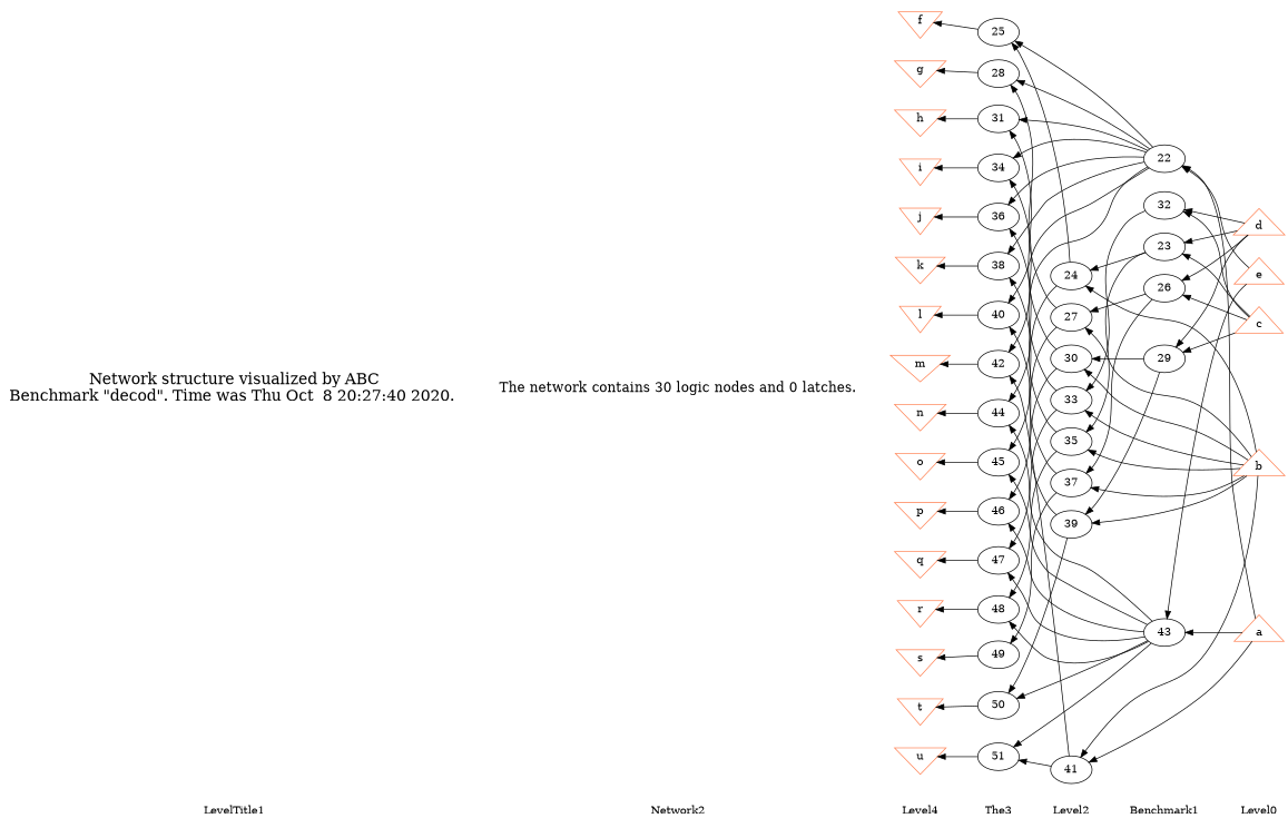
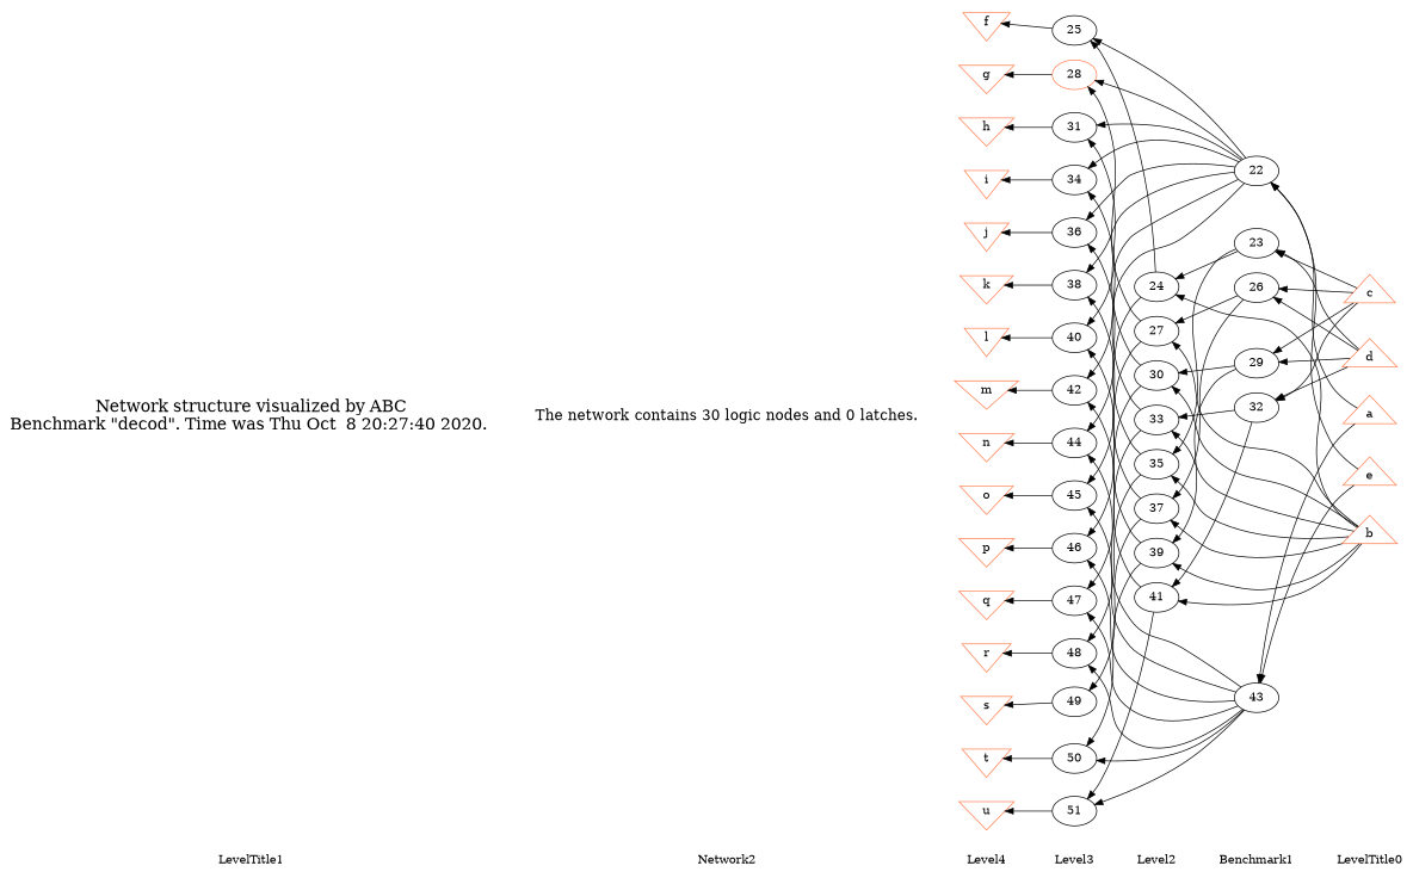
  digraph {
    rankdir=LR
    node [shape=ellipse]
    edge [dir=back style=solid]
    LevelTitle1 [shape=plaintext]
    n2 [label=Network2 shape=plaintext]
    Level4 [shape=plaintext]
-   Level3 [shape=plaintext label=The3]
+   Level3 [shape=plaintext]
    Level2 [shape=plaintext]
    n6 [label=Benchmark1 shape=plaintext]
-   Level0 [shape=plaintext]
+   Level0 [shape=plaintext label=LevelTitle0]
    n8 [fontname="Times-Roman" fontsize=20 label="Network structure visualized by ABC\nBenchmark \"decod\". Time was Thu Oct  8 20:27:40 2020. " shape=plaintext]
    n9 [fontname="Times-Roman" fontsize=18 label="The network contains 30 logic nodes and 0 latches.\n" shape=plaintext]
    n10 [color=coral fillcolor=coral label=f shape=invtriangle]
    n11 [color=coral fillcolor=coral label=g shape=invtriangle]
    n12 [color=coral fillcolor=coral label=h shape=invtriangle]
    n13 [color=coral fillcolor=coral label=i shape=invtriangle]
    n14 [color=coral fillcolor=coral label=j shape=invtriangle]
    n15 [color=coral fillcolor=coral label=k shape=invtriangle]
    n16 [color=coral fillcolor=coral label=l shape=invtriangle]
    n17 [color=coral fillcolor=coral label=m shape=invtriangle]
    n18 [color=coral fillcolor=coral label=n shape=invtriangle]
    n19 [color=coral fillcolor=coral label=o shape=invtriangle]
    n20 [color=coral fillcolor=coral label=p shape=invtriangle]
    n21 [color=coral fillcolor=coral label=q shape=invtriangle]
    n22 [color=coral fillcolor=coral label=r shape=invtriangle]
    n23 [color=coral fillcolor=coral label=s shape=invtriangle]
    n24 [color=coral fillcolor=coral label=t shape=invtriangle]
    n25 [color=coral fillcolor=coral label=u shape=invtriangle]
    n26 [label="25\n"]
-   n27 [label="28\n"]
+   n27 [label="28\n" color=coral]
    n28 [label="31\n"]
    n29 [label="34\n"]
    n30 [label="36\n"]
    n31 [label="38\n"]
    n32 [label="40\n"]
    n33 [label="42\n"]
    n34 [label="44\n"]
    n35 [label="45\n"]
    n36 [label="46\n"]
    n37 [label="47\n"]
    n38 [label="48\n"]
    n39 [label="49\n"]
    n40 [label="50\n"]
    n41 [label="51\n"]
    n42 [label="24\n"]
    n43 [label="27\n"]
    n44 [label="30\n"]
    n45 [label="33\n"]
    n46 [label="35\n"]
    n47 [label="37\n"]
    n48 [label="39\n"]
    n49 [label="41\n"]
    n50 [label="22\n"]
    n51 [label="23\n"]
    n52 [label="26\n"]
    n53 [label="29\n"]
    n54 [label="32\n"]
    n55 [label="43\n"]
    n56 [color=coral fillcolor=coral label=a shape=triangle]
    n57 [color=coral fillcolor=coral label=b shape=triangle]
    n58 [color=coral fillcolor=coral label=c shape=triangle]
    n59 [color=coral fillcolor=coral label=d shape=triangle]
    n60 [color=coral fillcolor=coral label=e shape=triangle]
    subgraph sub_1 {
      LevelTitle1
      n2
      Level4
      Level3
      Level2
      n6
      Level0
    }
    subgraph sub_2 {
      rank=same
      LevelTitle1
      n8
    }
    subgraph sub_3 {
      rank=same
      n2
      n9
    }
    subgraph sub_4 {
      rank=same
      Level4
      n10
      n11
      n12
      n13
      n14
      n15
      n16
      n17
      n18
      n19
      n20
      n21
      n22
      n23
      n24
      n25
    }
    subgraph sub_5 {
      rank=same
      Level3
      n26
      n27
      n28
      n29
      n30
      n31
      n32
      n33
      n34
      n35
      n36
      n37
      n38
      n39
      n40
      n41
    }
    subgraph sub_6 {
      rank=same
      Level2
      n42
      n43
      n44
      n45
      n46
      n47
      n48
      n49
    }
    subgraph sub_7 {
      rank=same
      n6
      n50
      n51
      n52
      n53
      n54
      n55
    }
    subgraph sub_8 {
      rank=same
      Level0
      n56
      n57
      n58
      n59
      n60
    }
    LevelTitle1 -> n2 [style=invis]
    n2 -> Level4 [style=invis]
    Level4 -> Level3 [style=invis]
    Level3 -> Level2 [style=invis]
    Level2 -> n6 [style=invis]
    n6 -> Level0 [style=invis]
    n8 -> n9 [style=invis]
    n9 -> n10 [style=invis]
    n9 -> n11 [style=invis]
    n9 -> n12 [style=invis]
    n9 -> n13 [style=invis]
    n9 -> n14 [style=invis]
    n9 -> n15 [style=invis]
    n9 -> n16 [style=invis]
    n9 -> n17 [style=invis]
    n9 -> n18 [style=invis]
    n9 -> n19 [style=invis]
    n9 -> n20 [style=invis]
    n9 -> n21 [style=invis]
    n9 -> n22 [style=invis]
    n9 -> n23 [style=invis]
    n9 -> n24 [style=invis]
    n9 -> n25 [style=invis]
    n10 -> n11 [style=invis]
    n10 -> n26
    n11 -> n12 [style=invis]
    n11 -> n27
    n12 -> n13 [style=invis]
    n12 -> n28
    n13 -> n14 [style=invis]
    n13 -> n29
    n14 -> n15 [style=invis]
    n14 -> n30
    n15 -> n16 [style=invis]
    n15 -> n31
    n16 -> n17 [style=invis]
    n16 -> n32
    n17 -> n18 [style=invis]
    n17 -> n33
    n18 -> n19 [style=invis]
    n18 -> n34
    n19 -> n20 [style=invis]
    n19 -> n35
    n20 -> n21 [style=invis]
    n20 -> n36
    n21 -> n22 [style=invis]
    n21 -> n37
    n22 -> n23 [style=invis]
    n22 -> n38
    n23 -> n24 [style=invis]
    n23 -> n39
    n24 -> n25 [style=invis]
    n24 -> n40
    n25 -> n41
    n26 -> n42
    n26 -> n50
    n27 -> n43
    n27 -> n50
    n28 -> n44
    n28 -> n50
    n29 -> n45
    n29 -> n50
    n30 -> n46
    n30 -> n50
    n31 -> n47
    n31 -> n50
    n32 -> n48
    n32 -> n50
    n33 -> n49
    n33 -> n50
    n34 -> n42
    n34 -> n55
    n35 -> n43
    n35 -> n55
    n36 -> n44
    n36 -> n55
    n37 -> n45
    n37 -> n55
    n38 -> n46
    n38 -> n55
    n39 -> n47
    n40 -> n48
    n40 -> n55
    n41 -> n49
    n41 -> n55
    n42 -> n51
    n42 -> n57
    n43 -> n52
    n43 -> n57
    n44 -> n53
    n44 -> n57
    n45 -> n54
    n45 -> n57
    n46 -> n51
    n46 -> n57
    n47 -> n52
    n47 -> n57
    n48 -> n53
    n48 -> n57
-   n49 -> n56
+   n49 -> n54
    n49 -> n57
    n50 -> n56
    n50 -> n60
    n51 -> n58
    n51 -> n59
    n52 -> n58
    n52 -> n59
    n53 -> n58
    n53 -> n59
    n54 -> n58
    n54 -> n59
    n55 -> n56
    n55 -> n60
  }
